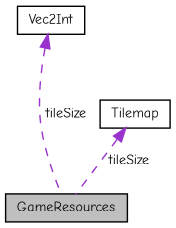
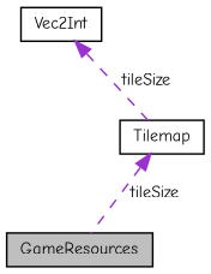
  digraph {
    fontname="Comic Neue"
    node [color=black fillcolor=white fontname="Comic Neue" fontsize=10 shape=record style=filled]
    edge [color=darkorchid3 dir=back fontname="Comic Neue" fontsize=10 labelfontname=Helvetica labelfontsize=10 style=dashed]
    n1 [fillcolor=grey75 fontcolor=black height=0.2 label=GameResources width=0.4]
    n2 [height=0.2 label=Tilemap width=0.4]
    n3 [height=0.2 label=Vec2Int width=0.4]
    n2 -> n1 [label=" tileSize"]
-   n3 -> n1 [label=" tileSize"]
+   n3 -> n2 [label=" tileSize"]
  }
